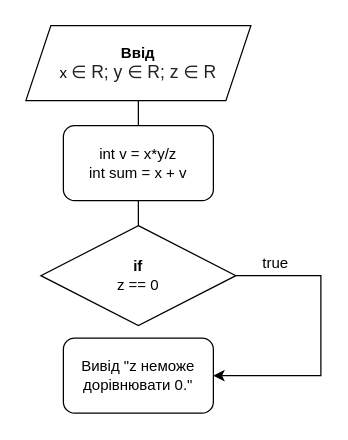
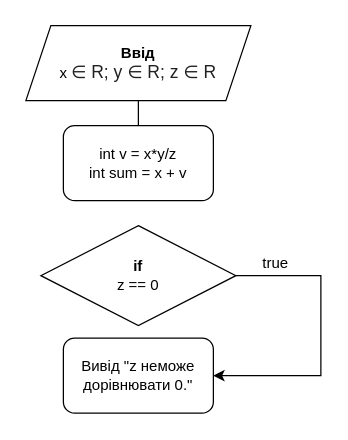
  <mxCell id="0" />
  <mxCell id="1" parent="0" />
  <mxCell id="2" value="&lt;b&gt;Ввід&lt;/b&gt;&lt;br&gt;x&amp;nbsp;&lt;span style=&quot;color: rgb(32 , 33 , 34) ; font-family: sans-serif ; font-size: 14px ; background-color: rgb(255 , 255 , 255)&quot;&gt;∈ R; y&amp;nbsp;&lt;/span&gt;&lt;span style=&quot;color: rgb(32 , 33 , 34) ; font-family: sans-serif ; font-size: 14px ; background-color: rgb(255 , 255 , 255)&quot;&gt;∈ R; z&amp;nbsp;&lt;/span&gt;&lt;span style=&quot;color: rgb(32 , 33 , 34) ; font-family: sans-serif ; font-size: 14px ; background-color: rgb(255 , 255 , 255)&quot;&gt;∈ R&lt;/span&gt;" style="shape=parallelogram;perimeter=parallelogramPerimeter;whiteSpace=wrap;html=1;fixedSize=1;" parent="1" vertex="1"><mxGeometry x="20" y="20" width="180" height="60" as="geometry" /></mxCell>
  <mxCell id="3" value="int v = x*y/z&lt;br&gt;int sum = x + v" style="rounded=1;whiteSpace=wrap;html=1;" vertex="1" parent="1"><mxGeometry x="50" y="100" width="120" height="60" as="geometry" /></mxCell>
  <mxCell id="4" value="" style="endArrow=none;html=1;entryX=0.5;entryY=1;entryDx=0;entryDy=0;exitX=0.5;exitY=0;exitDx=0;exitDy=0;" edge="1" parent="1" source="3" target="2"><mxGeometry width="50" height="50" relative="1" as="geometry"><mxPoint x="86" y="380" as="sourcePoint" /><mxPoint x="136" y="330" as="targetPoint" /></mxGeometry></mxCell>
  <mxCell id="5" style="edgeStyle=orthogonalEdgeStyle;rounded=0;orthogonalLoop=1;jettySize=auto;html=1;entryX=1;entryY=0.5;entryDx=0;entryDy=0;" edge="1" parent="1" source="6" target="8"><mxGeometry relative="1" as="geometry"><Array as="points"><mxPoint x="256" y="220" /><mxPoint x="256" y="300" /></Array></mxGeometry></mxCell>
  <mxCell id="6" value="&lt;b&gt;if&lt;/b&gt;&lt;br&gt;z == 0" style="rhombus;whiteSpace=wrap;html=1;" vertex="1" parent="1"><mxGeometry x="32" y="180" width="156" height="80" as="geometry" /></mxCell>
- <mxCell id="7" value="" style="endArrow=none;html=1;entryX=0.5;entryY=1;entryDx=0;entryDy=0;exitX=0.5;exitY=0;exitDx=0;exitDy=0;" edge="1" parent="1" source="6" target="3"><mxGeometry width="50" height="50" relative="1" as="geometry"><mxPoint x="86" y="370" as="sourcePoint" /><mxPoint x="136" y="320" as="targetPoint" /></mxGeometry></mxCell>
  <mxCell id="8" value="Вивід &quot;z неможе дорівнювати 0.&quot;" style="rounded=1;whiteSpace=wrap;html=1;" vertex="1" parent="1"><mxGeometry x="50" y="270" width="120" height="60" as="geometry" /></mxCell>
  <mxCell id="9" value="true" style="text;html=1;strokeColor=none;fillColor=none;align=center;verticalAlign=middle;whiteSpace=wrap;rounded=0;" vertex="1" parent="1"><mxGeometry x="200" y="200" width="40" height="20" as="geometry" /></mxCell>
